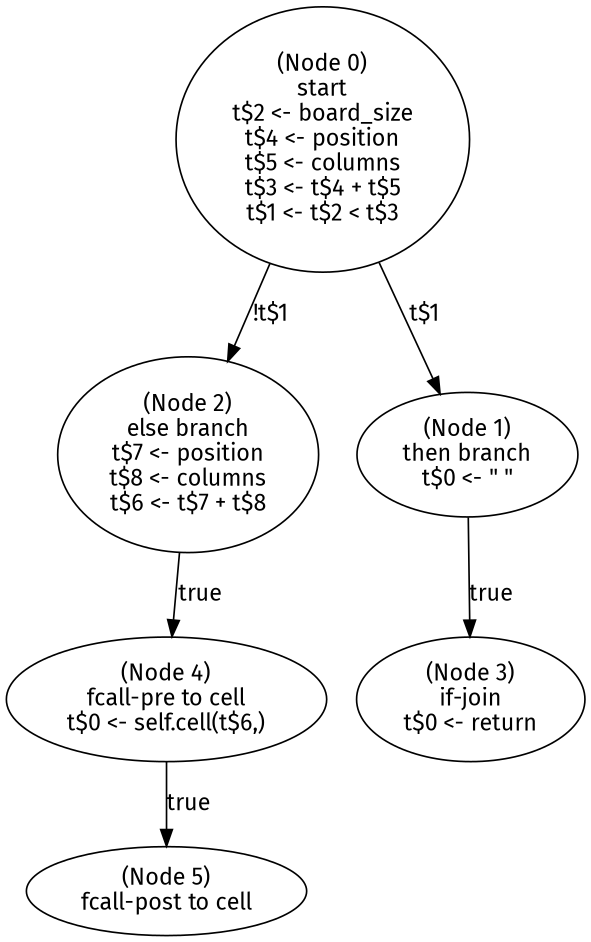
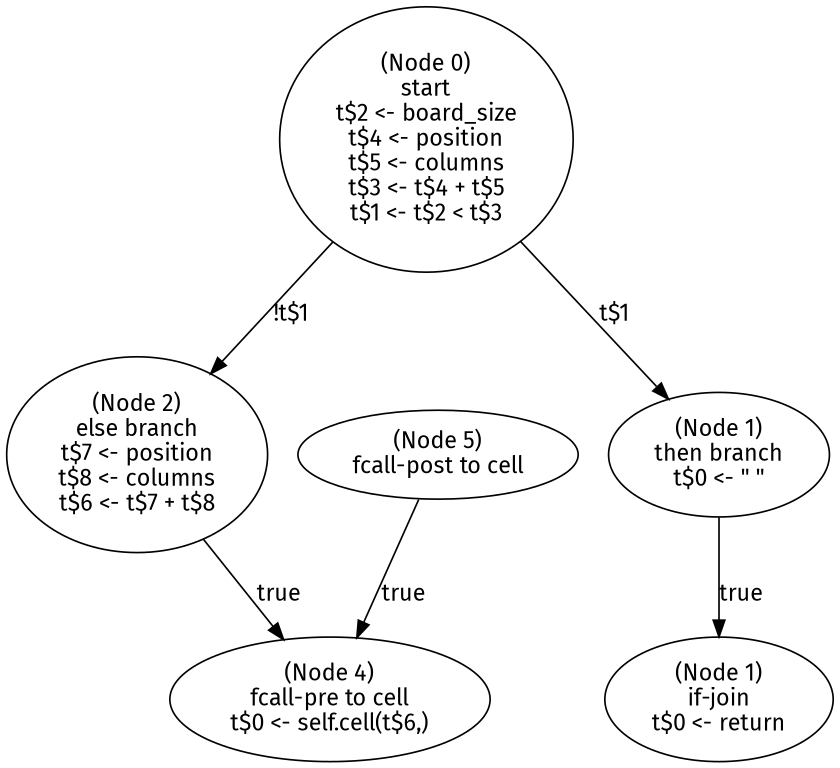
  digraph {
    fontname="Fira Sans"
    node [fontname="Fira Sans"]
    edge [fontname="Fira Sans"]
    n1 [label="(Node 0)\nstart\nt$2 <- board_size\nt$4 <- position\nt$5 <- columns\nt$3 <- t$4 + t$5\nt$1 <- t$2 < t$3\n"]
    n2 [label="(Node 2)\nelse branch\nt$7 <- position\nt$8 <- columns\nt$6 <- t$7 + t$8\n"]
    n3 [label="(Node 1)\nthen branch\nt$0 <- \" \"\n"]
    n4 [label="(Node 4)\nfcall-pre to cell\nt$0 <- self.cell(t$6,)\n"]
-   n5 [label="(Node 3)\nif-join\nt$0 <- return\n"]
+   n5 [label="(Node 1)\nif-join\nt$0 <- return\n"]
    n6 [label="(Node 5)\nfcall-post to cell\n"]
    n1 -> n2 [label="!t$1"]
    n1 -> n3 [label="t$1"]
    n2 -> n4 [label=true]
    n3 -> n5 [label=true]
-   n4 -> n6 [label=true]
+   n6 -> n4 [label=true]
  }
